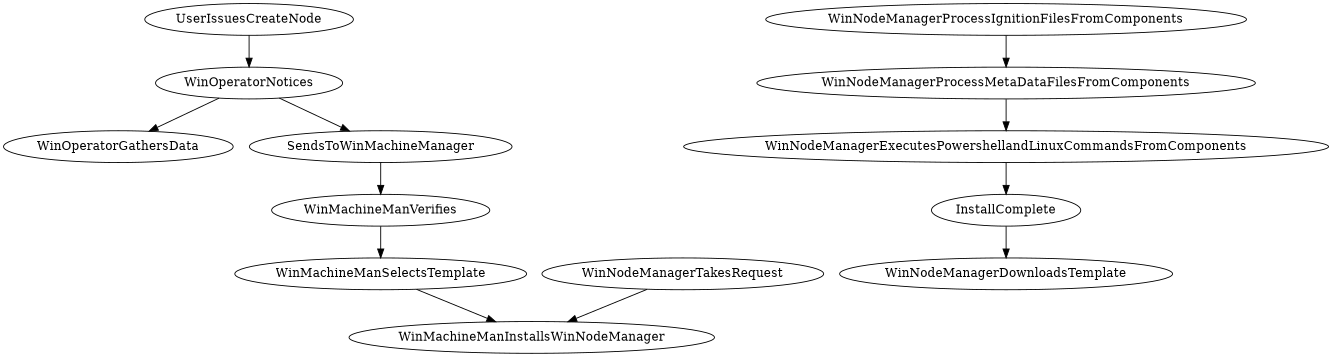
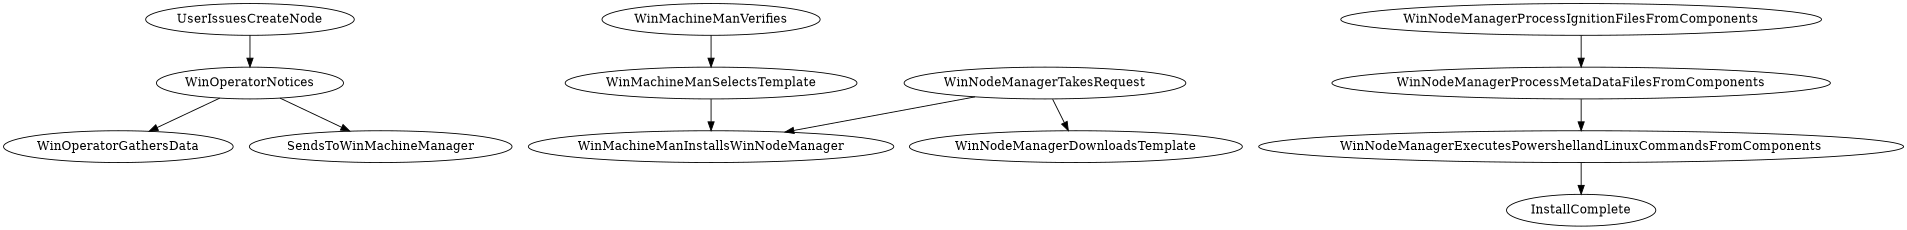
  digraph {
    UserIssuesCreateNode
    WinOperatorNotices
    WinOperatorGathersData
    SendsToWinMachineManager
    WinMachineManVerifies
    WinMachineManSelectsTemplate
    WinMachineManInstallsWinNodeManager
    WinNodeManagerTakesRequest
    WinNodeManagerDownloadsTemplate
    WinNodeManagerProcessIgnitionFilesFromComponents
    WinNodeManagerProcessMetaDataFilesFromComponents
    WinNodeManagerExecutesPowershellandLinuxCommandsFromComponents
    InstallComplete
    UserIssuesCreateNode -> WinOperatorNotices
    WinOperatorNotices -> WinOperatorGathersData
    WinOperatorNotices -> SendsToWinMachineManager
-   SendsToWinMachineManager -> WinMachineManVerifies
    WinMachineManVerifies -> WinMachineManSelectsTemplate
    WinMachineManSelectsTemplate -> WinMachineManInstallsWinNodeManager
    WinNodeManagerTakesRequest -> WinMachineManInstallsWinNodeManager
-   InstallComplete -> WinNodeManagerDownloadsTemplate
+   WinNodeManagerTakesRequest -> WinNodeManagerDownloadsTemplate
    WinNodeManagerProcessIgnitionFilesFromComponents -> WinNodeManagerProcessMetaDataFilesFromComponents
    WinNodeManagerProcessMetaDataFilesFromComponents -> WinNodeManagerExecutesPowershellandLinuxCommandsFromComponents
    WinNodeManagerExecutesPowershellandLinuxCommandsFromComponents -> InstallComplete
  }
